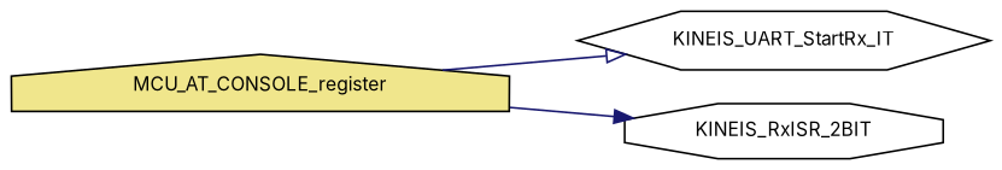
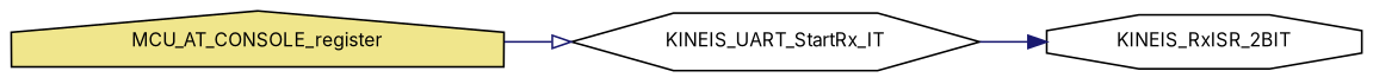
  digraph {
    fontname=Inter
    rankdir=LR
    node [color=black fillcolor=white fontname=Inter fontsize=10 style=filled]
    edge [color=midnightblue fontname=Inter fontsize=10 labelfontname=Helvetica labelfontsize=10 style=solid]
    n1 [fillcolor=khaki fontcolor=black height=0.2 label=MCU_AT_CONSOLE_register shape=house width=0.4]
    n2 [height=0.2 label=KINEIS_UART_StartRx_IT shape=hexagon width=0.4]
    n3 [height=0.2 label=KINEIS_RxISR_2BIT shape=octagon width=0.4]
    n1 -> n2 [arrowhead=onormal]
-   n1 -> n3 [arrowhead=normal]
+   n2 -> n3 [arrowhead=normal]
  }
